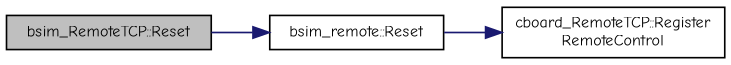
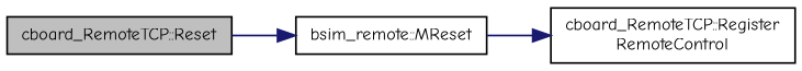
  digraph {
    fontname="Comic Neue"
    rankdir=LR
    node [color=black fillcolor=white fontname="Comic Neue" fontsize=10 shape=record style=filled]
    edge [color=midnightblue fontname="Comic Neue" fontsize=10 labelfontname=Helvetica labelfontsize=10 style=solid]
-   n1 [fillcolor=grey75 fontcolor=black height=0.2 label="bsim_RemoteTCP::Reset" width=0.4]
-   n2 [height=0.2 label="bsim_remote::Reset" width=0.4]
+   n1 [fillcolor=grey75 fontcolor=black height=0.2 label="cboard_RemoteTCP::Reset" width=0.4]
+   n2 [height=0.2 label="bsim_remote::MReset" width=0.4]
    n3 [height=0.2 label="cboard_RemoteTCP::Register\lRemoteControl" width=0.4]
    n1 -> n2
    n2 -> n3
  }
